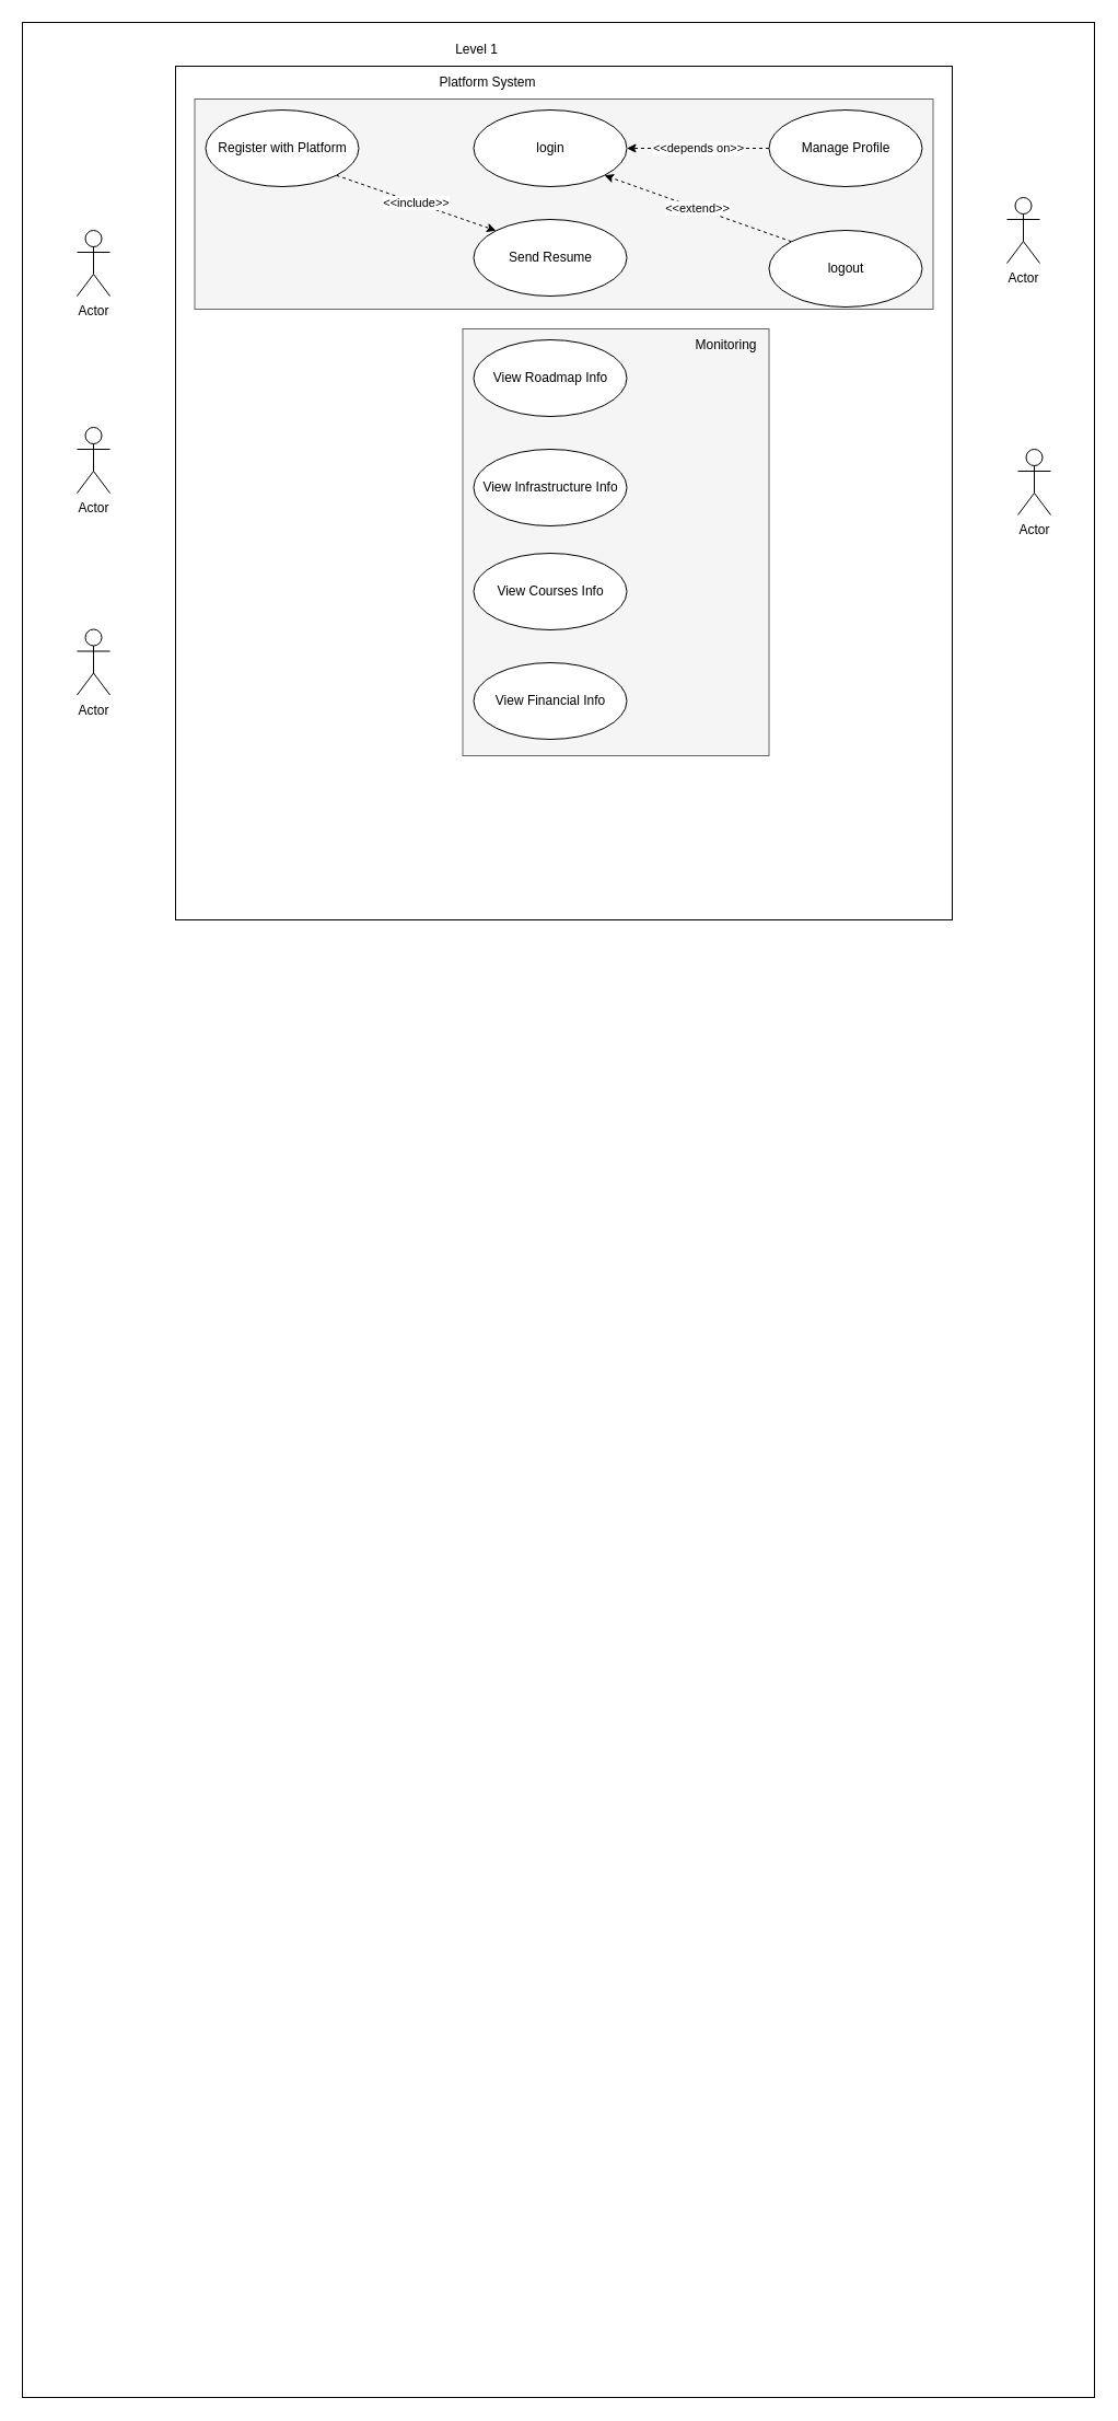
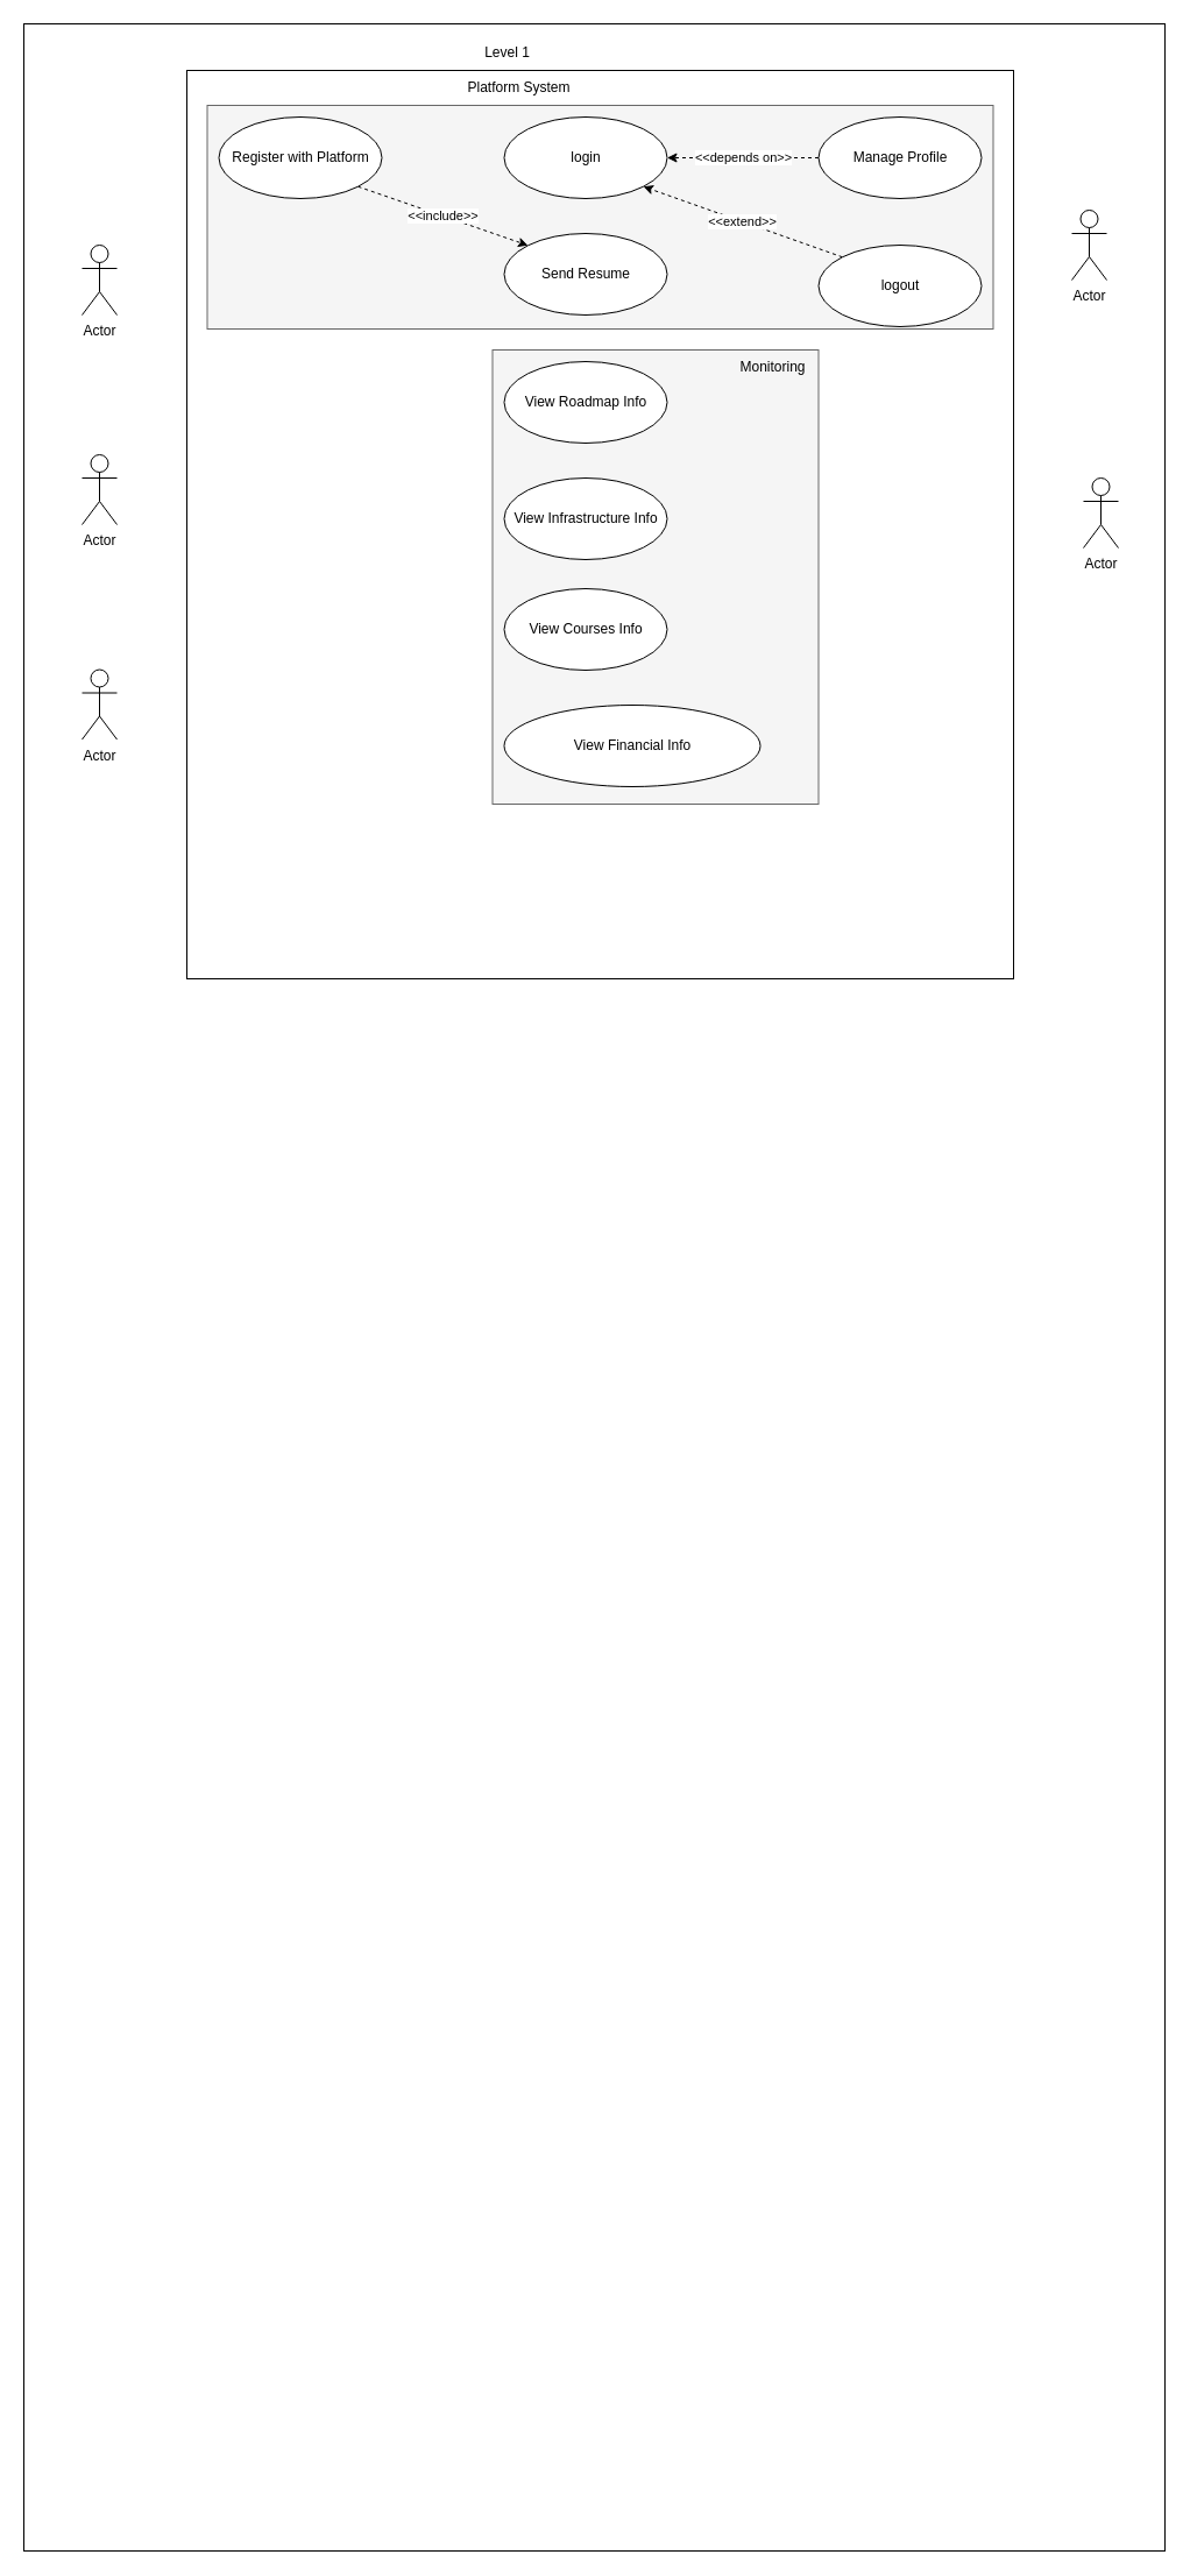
  <mxCell id="0" />
  <mxCell id="1" parent="0" />
  <mxCell id="2" value="" style="rounded=0;whiteSpace=wrap;html=1;" vertex="1" parent="1"><mxGeometry width="980" height="2170" as="geometry" x="20" y="20" /></mxCell>
  <mxCell id="3" value="" style="rounded=0;whiteSpace=wrap;html=1;" vertex="1" parent="1"><mxGeometry x="160" y="60" width="710" height="780" as="geometry" /></mxCell>
  <mxCell id="4" value="Actor" style="shape=umlActor;verticalLabelPosition=bottom;verticalAlign=top;html=1;outlineConnect=0;" vertex="1" parent="1"><mxGeometry x="70" y="210" width="30" height="60" as="geometry" /></mxCell>
  <mxCell id="5" value="Actor" style="shape=umlActor;verticalLabelPosition=bottom;verticalAlign=top;html=1;outlineConnect=0;" vertex="1" parent="1"><mxGeometry x="70" y="390" width="30" height="60" as="geometry" /></mxCell>
  <mxCell id="6" value="Actor" style="shape=umlActor;verticalLabelPosition=bottom;verticalAlign=top;html=1;outlineConnect=0;" vertex="1" parent="1"><mxGeometry x="70" y="574.5" width="30" height="60" as="geometry" /></mxCell>
  <mxCell id="7" value="Level 1" style="text;html=1;align=center;verticalAlign=middle;resizable=0;points=[];autosize=1;strokeColor=none;fillColor=none;" vertex="1" parent="1"><mxGeometry x="405" y="30" width="60" height="30" as="geometry" /></mxCell>
  <mxCell id="8" value="Platform System" style="text;html=1;align=center;verticalAlign=middle;resizable=0;points=[];autosize=1;strokeColor=none;fillColor=none;" vertex="1" parent="1"><mxGeometry x="390" y="60" width="110" height="30" as="geometry" /></mxCell>
  <mxCell id="9" value="" style="rounded=0;whiteSpace=wrap;html=1;fillColor=#f5f5f5;strokeColor=#666666;fontColor=#333333;" vertex="1" parent="1"><mxGeometry x="177.5" y="90" width="675" height="192" as="geometry" /></mxCell>
  <mxCell id="10" value="login" style="ellipse;whiteSpace=wrap;html=1;" vertex="1" parent="1"><mxGeometry x="432.5" y="100" width="140" height="70" as="geometry" /></mxCell>
  <mxCell id="11" value="&amp;lt;&amp;lt;depends on&amp;gt;&amp;gt;" style="edgeStyle=orthogonalEdgeStyle;rounded=0;orthogonalLoop=1;jettySize=auto;html=1;dashed=1;" edge="1" parent="1" source="12" target="10"><mxGeometry relative="1" as="geometry" /></mxCell>
  <mxCell id="12" value="Manage Profile" style="ellipse;whiteSpace=wrap;html=1;" vertex="1" parent="1"><mxGeometry x="702.5" y="100" width="140" height="70" as="geometry" /></mxCell>
  <mxCell id="13" value="&amp;lt;&amp;lt;include&amp;gt;&amp;gt;" style="rounded=0;orthogonalLoop=1;jettySize=auto;html=1;exitX=1;exitY=1;exitDx=0;exitDy=0;entryX=0;entryY=0;entryDx=0;entryDy=0;dashed=1;" edge="1" parent="1" source="14" target="15"><mxGeometry relative="1" as="geometry" /></mxCell>
  <mxCell id="14" value="Register with Platform" style="ellipse;whiteSpace=wrap;html=1;" vertex="1" parent="1"><mxGeometry x="187.5" y="100" width="140" height="70" as="geometry" /></mxCell>
  <mxCell id="15" value="&lt;span data-lucid-content=&quot;{&amp;quot;t&amp;quot;:&amp;quot;Send Resume to Acadamic Manager&amp;quot;,&amp;quot;m&amp;quot;:[]}&quot; data-lucid-type=&quot;application/vnd.lucid.text&quot;&gt;&lt;span&gt;Send Resume&lt;/span&gt;&lt;/span&gt;" style="ellipse;whiteSpace=wrap;html=1;" vertex="1" parent="1"><mxGeometry x="432.5" y="200" width="140" height="70" as="geometry" /></mxCell>
  <mxCell id="16" value="&amp;lt;&amp;lt;extend&amp;gt;&amp;gt;" style="rounded=0;orthogonalLoop=1;jettySize=auto;html=1;exitX=0;exitY=0;exitDx=0;exitDy=0;entryX=1;entryY=1;entryDx=0;entryDy=0;dashed=1;" edge="1" parent="1" source="17" target="10"><mxGeometry relative="1" as="geometry" /></mxCell>
  <mxCell id="17" value="logout" style="ellipse;whiteSpace=wrap;html=1;" vertex="1" parent="1"><mxGeometry x="702.5" y="210" width="140" height="70" as="geometry" /></mxCell>
  <mxCell id="18" value="Actor" style="shape=umlActor;verticalLabelPosition=bottom;verticalAlign=top;html=1;outlineConnect=0;" vertex="1" parent="1"><mxGeometry x="920" y="180" width="30" height="60" as="geometry" /></mxCell>
  <mxCell id="19" value="Actor" style="shape=umlActor;verticalLabelPosition=bottom;verticalAlign=top;html=1;outlineConnect=0;" vertex="1" parent="1"><mxGeometry x="930" y="410" width="30" height="60" as="geometry" /></mxCell>
  <mxCell id="20" value="" style="rounded=0;whiteSpace=wrap;html=1;fillColor=#f5f5f5;fontColor=#333333;strokeColor=#666666;" vertex="1" parent="1"><mxGeometry x="422.5" y="300" width="280" height="390" as="geometry" /></mxCell>
  <mxCell id="21" value="View Infrastructure Info" style="ellipse;whiteSpace=wrap;html=1;" vertex="1" parent="1"><mxGeometry x="432.5" y="410" width="140" height="70" as="geometry" /></mxCell>
  <mxCell id="22" value="View Roadmap Info" style="ellipse;whiteSpace=wrap;html=1;" vertex="1" parent="1"><mxGeometry x="432.5" y="310" width="140" height="70" as="geometry" /></mxCell>
  <mxCell id="23" value="View Courses Info" style="ellipse;whiteSpace=wrap;html=1;" vertex="1" parent="1"><mxGeometry x="432.5" y="505" width="140" height="70" as="geometry" /></mxCell>
- <mxCell id="24" value="View Financial Info" style="ellipse;whiteSpace=wrap;html=1;" vertex="1" parent="1"><mxGeometry x="432.5" y="605" width="140" height="70" as="geometry" /></mxCell>
+ <mxCell id="24" value="View Financial Info" style="ellipse;whiteSpace=wrap;html=1;" vertex="1" parent="1"><mxGeometry x="432.5" y="605" width="220" height="70" as="geometry" /></mxCell>
  <mxCell id="25" value="Monitoring" style="text;html=1;align=center;verticalAlign=middle;resizable=0;points=[];autosize=1;strokeColor=none;fillColor=none;" vertex="1" parent="1"><mxGeometry x="622.5" y="300" width="80" height="30" as="geometry" /></mxCell>
